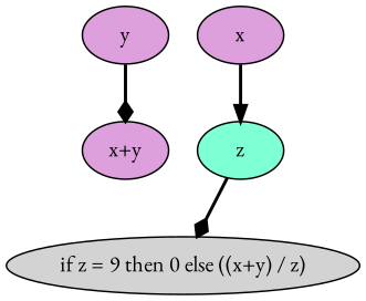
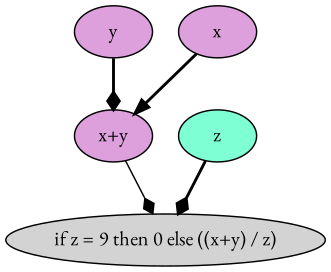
  digraph {
    fontname="EB Garamond"
    node [fillcolor=plum fontname="EB Garamond" style=filled]
    edge [arrowhead=diamond fontname="EB Garamond" style=bold]
    n1 [label=x]
    n2 [label="x+y"]
    n3 [fillcolor=lightgrey label="if z = 9 then 0 else ((x+y) / z)"]
    n4 [label=y]
    n5 [fillcolor=aquamarine label=z]
-   n1 -> n5 [arrowhead=normal]
+   n1 -> n2 [arrowhead=normal]
+   n2 -> n3 [style=solid]
    n4 -> n2
    n5 -> n3
  }
